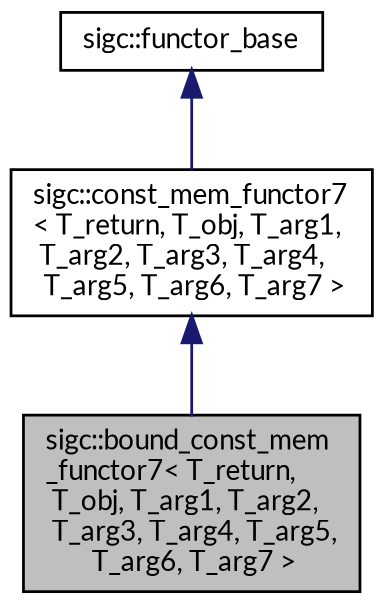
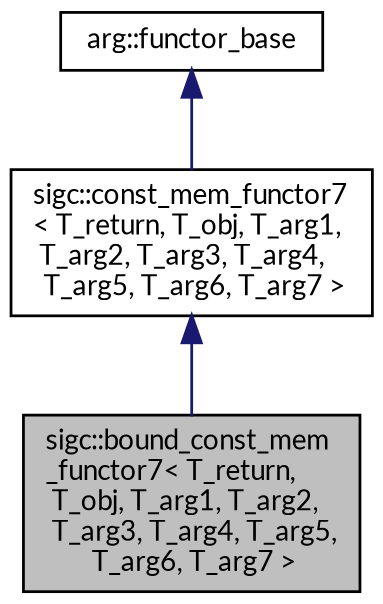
  digraph {
    rankdir=TB
    fontname=Lato
    node [color=black fillcolor=white fontname=Lato fontsize=10 shape=record style=filled]
    edge [color=midnightblue dir=back fontname=Lato fontsize=10 labelfontname=Sans labelfontsize=10 style=solid]
    n1 [fillcolor=grey75 fontcolor=black height=0.2 label="sigc::bound_const_mem\l_functor7\< T_return,\l T_obj, T_arg1, T_arg2,\l T_arg3, T_arg4, T_arg5,\l T_arg6, T_arg7 \>" width=0.4]
    n2 [height=0.2 label="sigc::const_mem_functor7\l\< T_return, T_obj, T_arg1,\l T_arg2, T_arg3, T_arg4,\l T_arg5, T_arg6, T_arg7 \>" width=0.4]
-   n3 [height=0.2 label="sigc::functor_base" width=0.4]
+   n3 [height=0.2 label="arg::functor_base" width=0.4]
    n2 -> n1
    n3 -> n2
  }
